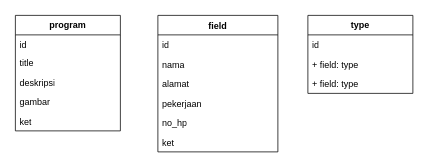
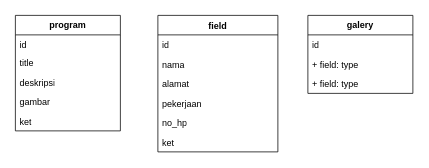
  <mxCell id="0" />
  <mxCell id="1" parent="0" />
  <mxCell id="2" value="program" style="swimlane;fontStyle=1;childLayout=stackLayout;horizontal=1;startSize=26;fillColor=none;horizontalStack=0;resizeParent=1;resizeParentMax=0;resizeLast=0;collapsible=1;marginBottom=0;whiteSpace=wrap;html=1;" vertex="1" parent="1"><mxGeometry x="20" y="20" width="140" height="154" as="geometry" /></mxCell>
  <mxCell id="3" value="id" style="text;strokeColor=none;fillColor=none;align=left;verticalAlign=top;spacingLeft=4;spacingRight=4;overflow=hidden;rotatable=0;points=[[0,0.5],[1,0.5]];portConstraint=eastwest;whiteSpace=wrap;html=1;" vertex="1" parent="2"><mxGeometry y="26" width="140" height="24" as="geometry" /></mxCell>
  <mxCell id="4" value="title" style="text;strokeColor=none;fillColor=none;align=left;verticalAlign=top;spacingLeft=4;spacingRight=4;overflow=hidden;rotatable=0;points=[[0,0.5],[1,0.5]];portConstraint=eastwest;whiteSpace=wrap;html=1;" vertex="1" parent="2"><mxGeometry y="50" width="140" height="26" as="geometry" /></mxCell>
  <mxCell id="5" value="deskripsi" style="text;strokeColor=none;fillColor=none;align=left;verticalAlign=top;spacingLeft=4;spacingRight=4;overflow=hidden;rotatable=0;points=[[0,0.5],[1,0.5]];portConstraint=eastwest;whiteSpace=wrap;html=1;" vertex="1" parent="2"><mxGeometry y="76" width="140" height="26" as="geometry" /></mxCell>
  <mxCell id="6" value="gambar" style="text;strokeColor=none;fillColor=none;align=left;verticalAlign=top;spacingLeft=4;spacingRight=4;overflow=hidden;rotatable=0;points=[[0,0.5],[1,0.5]];portConstraint=eastwest;whiteSpace=wrap;html=1;" vertex="1" parent="2"><mxGeometry y="102" width="140" height="26" as="geometry" /></mxCell>
  <mxCell id="7" value="ket" style="text;strokeColor=none;fillColor=none;align=left;verticalAlign=top;spacingLeft=4;spacingRight=4;overflow=hidden;rotatable=0;points=[[0,0.5],[1,0.5]];portConstraint=eastwest;whiteSpace=wrap;html=1;" vertex="1" parent="2"><mxGeometry y="128" width="140" height="26" as="geometry" /></mxCell>
  <mxCell id="8" value="field" style="swimlane;fontStyle=1;align=center;verticalAlign=top;childLayout=stackLayout;horizontal=1;startSize=26;horizontalStack=0;resizeParent=1;resizeParentMax=0;resizeLast=0;collapsible=1;marginBottom=0;whiteSpace=wrap;html=1;" vertex="1" parent="1"><mxGeometry x="210" y="20" width="160" height="182" as="geometry" /></mxCell>
  <mxCell id="9" value="id" style="text;strokeColor=none;fillColor=none;align=left;verticalAlign=top;spacingLeft=4;spacingRight=4;overflow=hidden;rotatable=0;points=[[0,0.5],[1,0.5]];portConstraint=eastwest;whiteSpace=wrap;html=1;" vertex="1" parent="8"><mxGeometry y="26" width="160" height="26" as="geometry" /></mxCell>
  <mxCell id="10" value="nama" style="text;strokeColor=none;fillColor=none;align=left;verticalAlign=top;spacingLeft=4;spacingRight=4;overflow=hidden;rotatable=0;points=[[0,0.5],[1,0.5]];portConstraint=eastwest;whiteSpace=wrap;html=1;" vertex="1" parent="8"><mxGeometry y="52" width="160" height="26" as="geometry" /></mxCell>
  <mxCell id="11" value="alamat" style="text;strokeColor=none;fillColor=none;align=left;verticalAlign=top;spacingLeft=4;spacingRight=4;overflow=hidden;rotatable=0;points=[[0,0.5],[1,0.5]];portConstraint=eastwest;whiteSpace=wrap;html=1;" vertex="1" parent="8"><mxGeometry y="78" width="160" height="26" as="geometry" /></mxCell>
  <mxCell id="12" value="pekerjaan" style="text;strokeColor=none;fillColor=none;align=left;verticalAlign=top;spacingLeft=4;spacingRight=4;overflow=hidden;rotatable=0;points=[[0,0.5],[1,0.5]];portConstraint=eastwest;whiteSpace=wrap;html=1;" vertex="1" parent="8"><mxGeometry y="104" width="160" height="26" as="geometry" /></mxCell>
  <mxCell id="13" value="no_hp" style="text;strokeColor=none;fillColor=none;align=left;verticalAlign=top;spacingLeft=4;spacingRight=4;overflow=hidden;rotatable=0;points=[[0,0.5],[1,0.5]];portConstraint=eastwest;whiteSpace=wrap;html=1;" vertex="1" parent="8"><mxGeometry y="130" width="160" height="26" as="geometry" /></mxCell>
  <mxCell id="14" value="ket" style="text;strokeColor=none;fillColor=none;align=left;verticalAlign=top;spacingLeft=4;spacingRight=4;overflow=hidden;rotatable=0;points=[[0,0.5],[1,0.5]];portConstraint=eastwest;whiteSpace=wrap;html=1;" vertex="1" parent="8"><mxGeometry y="156" width="160" height="26" as="geometry" /></mxCell>
- <mxCell id="15" value="type" style="swimlane;fontStyle=1;childLayout=stackLayout;horizontal=1;startSize=26;fillColor=none;horizontalStack=0;resizeParent=1;resizeParentMax=0;resizeLast=0;collapsible=1;marginBottom=0;whiteSpace=wrap;html=1;" vertex="1" parent="1"><mxGeometry x="410" y="20" width="140" height="104" as="geometry" /></mxCell>
+ <mxCell id="15" value="galery" style="swimlane;fontStyle=1;childLayout=stackLayout;horizontal=1;startSize=26;fillColor=none;horizontalStack=0;resizeParent=1;resizeParentMax=0;resizeLast=0;collapsible=1;marginBottom=0;whiteSpace=wrap;html=1;" vertex="1" parent="1"><mxGeometry x="410" y="20" width="140" height="104" as="geometry" /></mxCell>
  <mxCell id="16" value="id" style="text;strokeColor=none;fillColor=none;align=left;verticalAlign=top;spacingLeft=4;spacingRight=4;overflow=hidden;rotatable=0;points=[[0,0.5],[1,0.5]];portConstraint=eastwest;whiteSpace=wrap;html=1;" vertex="1" parent="15"><mxGeometry y="26" width="140" height="26" as="geometry" /></mxCell>
  <mxCell id="17" value="+ field: type" style="text;strokeColor=none;fillColor=none;align=left;verticalAlign=top;spacingLeft=4;spacingRight=4;overflow=hidden;rotatable=0;points=[[0,0.5],[1,0.5]];portConstraint=eastwest;whiteSpace=wrap;html=1;" vertex="1" parent="15"><mxGeometry y="52" width="140" height="26" as="geometry" /></mxCell>
  <mxCell id="18" value="+ field: type" style="text;strokeColor=none;fillColor=none;align=left;verticalAlign=top;spacingLeft=4;spacingRight=4;overflow=hidden;rotatable=0;points=[[0,0.5],[1,0.5]];portConstraint=eastwest;whiteSpace=wrap;html=1;" vertex="1" parent="15"><mxGeometry y="78" width="140" height="26" as="geometry" /></mxCell>
